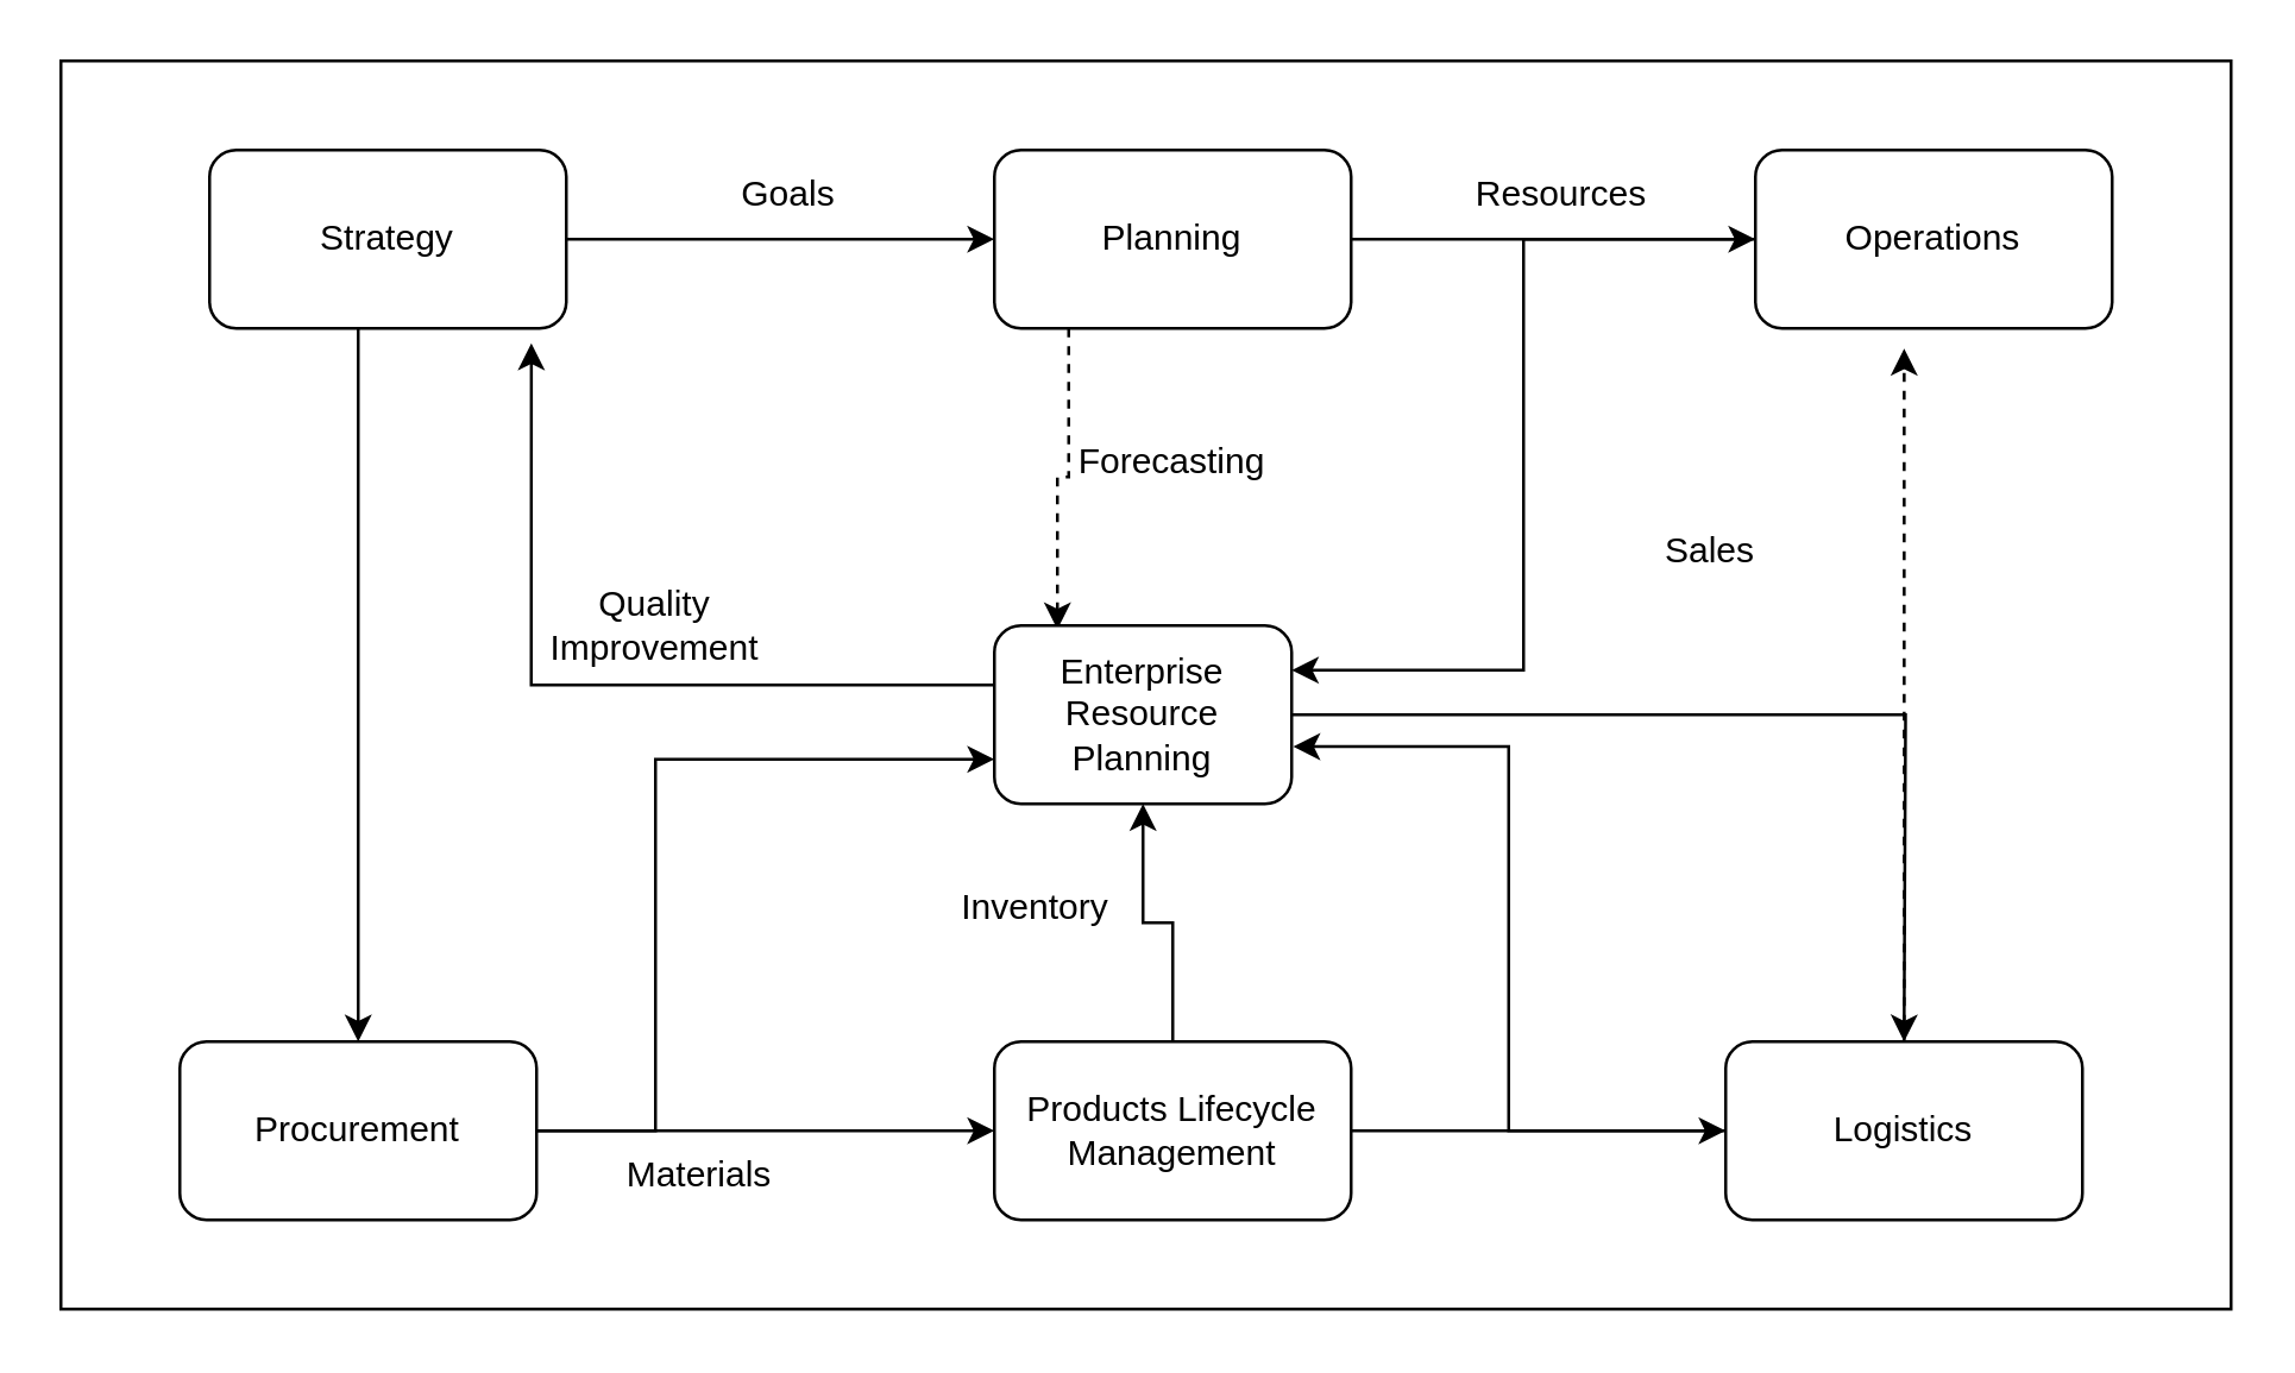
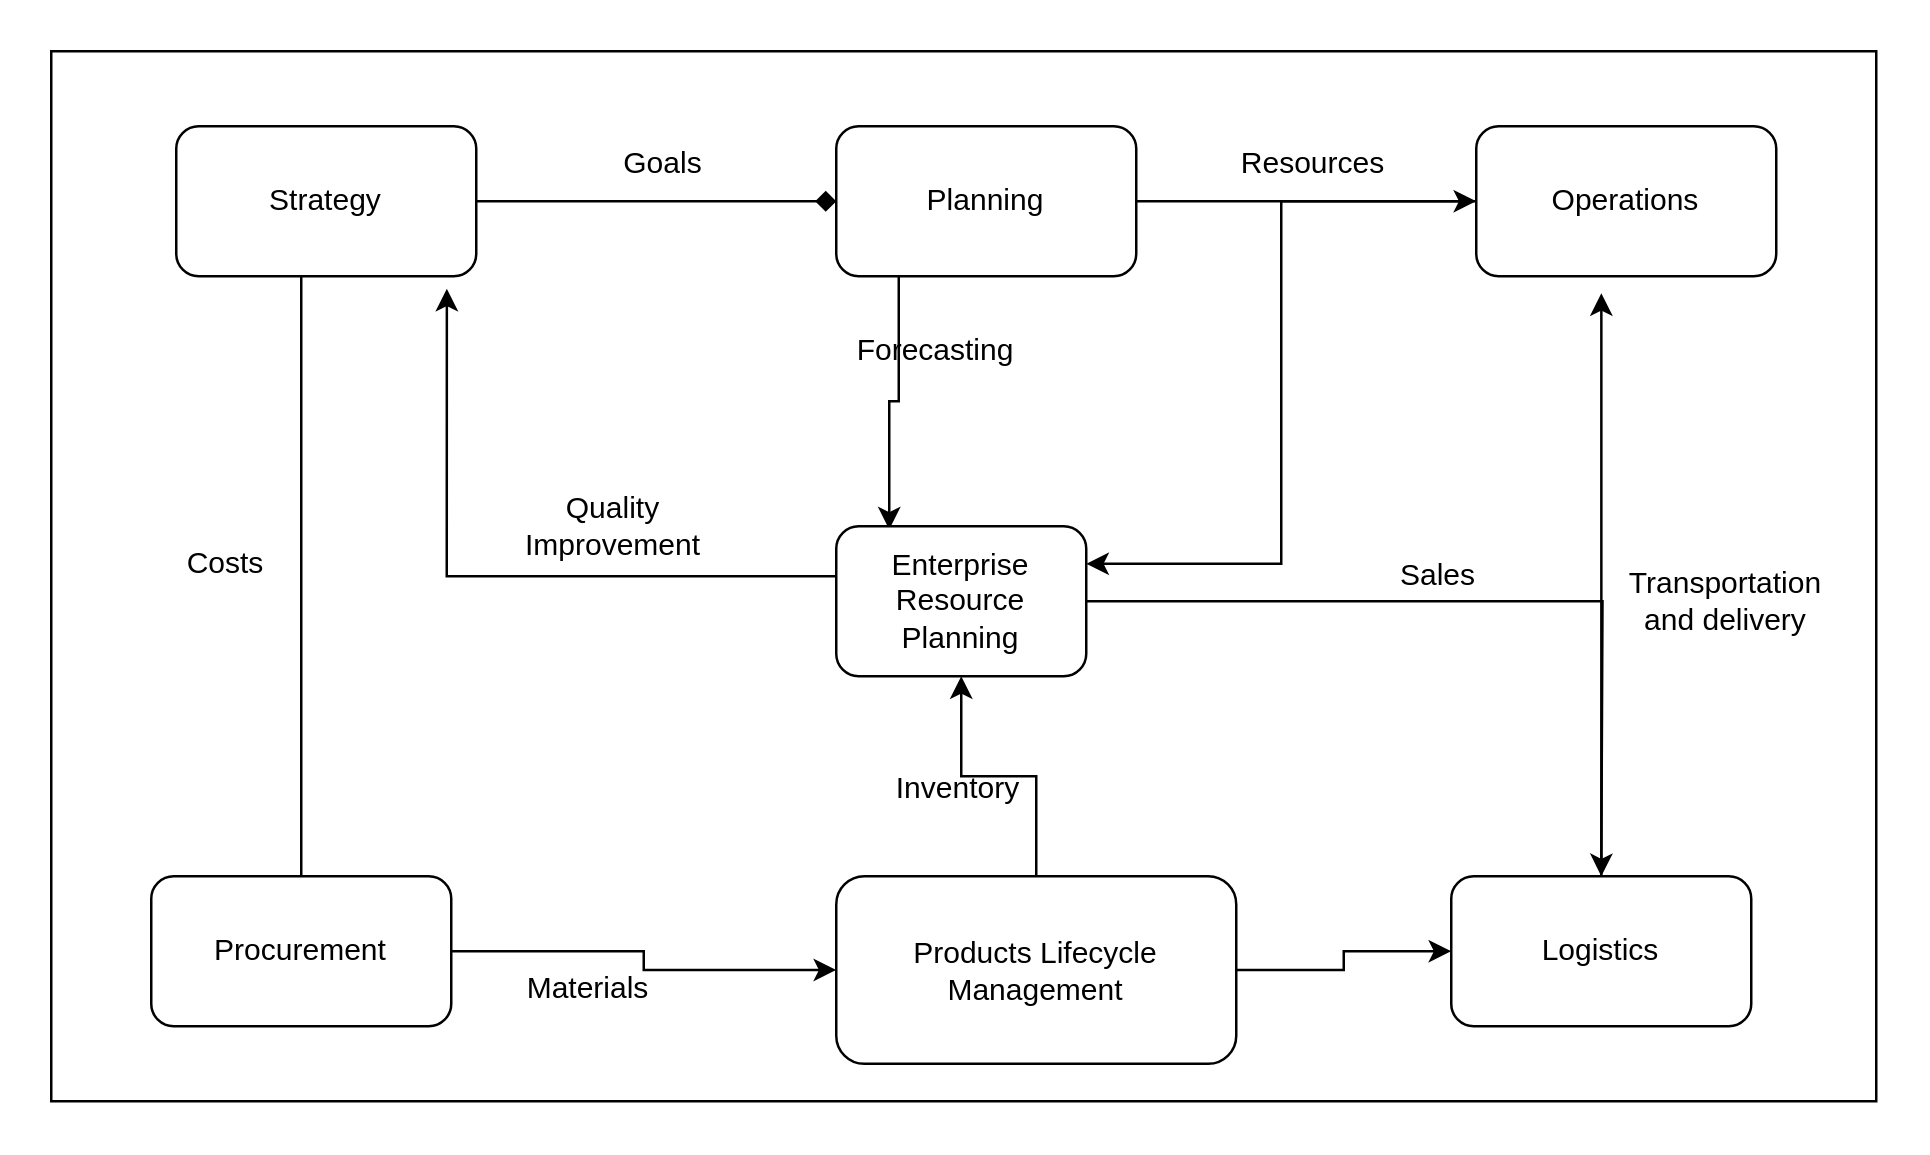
  <mxCell id="0" />
  <mxCell id="1" parent="0" />
  <mxCell id="2" value="" style="rounded=0;whiteSpace=wrap;html=1;" parent="1" vertex="1"><mxGeometry x="20" y="20" width="730" height="420" as="geometry" /></mxCell>
- <mxCell id="3" value="" style="edgeStyle=orthogonalEdgeStyle;rounded=0;orthogonalLoop=1;jettySize=auto;html=1;" parent="1" source="5" target="8" edge="1"><mxGeometry relative="1" as="geometry" /></mxCell>
- <mxCell id="4" style="edgeStyle=orthogonalEdgeStyle;rounded=0;orthogonalLoop=1;jettySize=auto;html=1;" parent="1" source="5" target="17" edge="1"><mxGeometry relative="1" as="geometry"><Array as="points"><mxPoint x="120" y="170" /><mxPoint x="120" y="170" /></Array></mxGeometry></mxCell>
+ <mxCell id="3" value="" style="edgeStyle=orthogonalEdgeStyle;rounded=0;orthogonalLoop=1;jettySize=auto;html=1;endArrow=diamond;" parent="1" source="5" target="8" edge="1"><mxGeometry relative="1" as="geometry" /></mxCell>
+ <mxCell id="4" style="edgeStyle=orthogonalEdgeStyle;rounded=0;orthogonalLoop=1;jettySize=auto;html=1;endArrow=none;" parent="1" source="5" target="17" edge="1"><mxGeometry relative="1" as="geometry"><Array as="points"><mxPoint x="120" y="170" /><mxPoint x="120" y="170" /></Array></mxGeometry></mxCell>
  <mxCell id="5" value="Strategy " style="rounded=1;whiteSpace=wrap;html=1;" parent="1" vertex="1"><mxGeometry x="70" y="50" width="120" height="60" as="geometry" /></mxCell>
  <mxCell id="6" value="" style="edgeStyle=orthogonalEdgeStyle;rounded=0;orthogonalLoop=1;jettySize=auto;html=1;" parent="1" source="8" target="10" edge="1"><mxGeometry relative="1" as="geometry" /></mxCell>
- <mxCell id="7" style="edgeStyle=orthogonalEdgeStyle;rounded=0;orthogonalLoop=1;jettySize=auto;html=1;entryX=0.212;entryY=0.022;entryDx=0;entryDy=0;entryPerimeter=0;dashed=1;" parent="1" source="8" target="19" edge="1"><mxGeometry relative="1" as="geometry"><Array as="points"><mxPoint x="359" y="160" /></Array></mxGeometry></mxCell>
+ <mxCell id="7" style="edgeStyle=orthogonalEdgeStyle;rounded=0;orthogonalLoop=1;jettySize=auto;html=1;entryX=0.212;entryY=0.022;entryDx=0;entryDy=0;entryPerimeter=0;" parent="1" source="8" target="19" edge="1"><mxGeometry relative="1" as="geometry"><Array as="points"><mxPoint x="359" y="160" /></Array></mxGeometry></mxCell>
  <mxCell id="8" value="&lt;div&gt;Planning &lt;/div&gt;" style="rounded=1;whiteSpace=wrap;html=1;" parent="1" vertex="1"><mxGeometry x="334" y="50" width="120" height="60" as="geometry" /></mxCell>
  <mxCell id="9" style="edgeStyle=orthogonalEdgeStyle;rounded=0;orthogonalLoop=1;jettySize=auto;html=1;entryX=1;entryY=0.25;entryDx=0;entryDy=0;" parent="1" source="10" target="19" edge="1"><mxGeometry relative="1" as="geometry" /></mxCell>
  <mxCell id="10" value="Operations " style="rounded=1;whiteSpace=wrap;html=1;" parent="1" vertex="1"><mxGeometry x="590" y="50" width="120" height="60" as="geometry" /></mxCell>
  <mxCell id="11" value="Logistics" style="rounded=1;whiteSpace=wrap;html=1;" parent="1" vertex="1"><mxGeometry x="580" y="350" width="120" height="60" as="geometry" /></mxCell>
  <mxCell id="12" value="" style="edgeStyle=orthogonalEdgeStyle;rounded=0;orthogonalLoop=1;jettySize=auto;html=1;" parent="1" source="14" target="19" edge="1"><mxGeometry relative="1" as="geometry" /></mxCell>
  <mxCell id="13" style="edgeStyle=orthogonalEdgeStyle;rounded=0;orthogonalLoop=1;jettySize=auto;html=1;" parent="1" source="14" target="11" edge="1"><mxGeometry relative="1" as="geometry" /></mxCell>
- <mxCell id="14" value="Products Lifecycle Management " style="rounded=1;whiteSpace=wrap;html=1;" parent="1" vertex="1"><mxGeometry x="334" y="350" width="120" height="60" as="geometry" /></mxCell>
- <mxCell id="15" style="edgeStyle=orthogonalEdgeStyle;rounded=0;orthogonalLoop=1;jettySize=auto;html=1;entryX=0;entryY=0.75;entryDx=0;entryDy=0;" parent="1" source="17" target="19" edge="1"><mxGeometry relative="1" as="geometry"><Array as="points"><mxPoint x="220" y="380" /><mxPoint x="220" y="255" /></Array></mxGeometry></mxCell>
+ <mxCell id="14" value="Products Lifecycle Management " style="rounded=1;whiteSpace=wrap;html=1;" parent="1" vertex="1"><mxGeometry x="334" y="350" width="160" height="75" as="geometry" /></mxCell>
  <mxCell id="16" style="edgeStyle=orthogonalEdgeStyle;rounded=0;orthogonalLoop=1;jettySize=auto;html=1;" parent="1" source="17" target="14" edge="1"><mxGeometry relative="1" as="geometry" /></mxCell>
  <mxCell id="17" value="Procurement" style="rounded=1;whiteSpace=wrap;html=1;" parent="1" vertex="1"><mxGeometry x="60" y="350" width="120" height="60" as="geometry" /></mxCell>
  <mxCell id="18" style="edgeStyle=orthogonalEdgeStyle;rounded=0;orthogonalLoop=1;jettySize=auto;html=1;" parent="1" source="19" edge="1"><mxGeometry relative="1" as="geometry"><mxPoint x="640" y="350" as="targetPoint" /></mxGeometry></mxCell>
  <mxCell id="19" value="Enterprise Resource Planning " style="rounded=1;whiteSpace=wrap;html=1;" parent="1" vertex="1"><mxGeometry x="334" y="210" width="100" height="60" as="geometry" /></mxCell>
  <mxCell id="20" value="Goals" style="text;html=1;align=center;verticalAlign=middle;whiteSpace=wrap;rounded=0;" parent="1" vertex="1"><mxGeometry x="180" y="50" width="170" height="30" as="geometry" /></mxCell>
- <mxCell id="21" value="Forecasting" style="text;html=1;align=center;verticalAlign=middle;whiteSpace=wrap;rounded=0;" parent="1" vertex="1"><mxGeometry x="364" y="140" width="60" height="30" as="geometry" /></mxCell>
+ <mxCell id="21" value="Forecasting" style="text;html=1;align=center;verticalAlign=middle;whiteSpace=wrap;rounded=0;" parent="1" vertex="1"><mxGeometry x="344" y="125" width="60" height="30" as="geometry" /></mxCell>
  <mxCell id="22" value="Resources" style="text;html=1;align=center;verticalAlign=middle;whiteSpace=wrap;rounded=0;" parent="1" vertex="1"><mxGeometry x="440" y="50" width="170" height="30" as="geometry" /></mxCell>
  <mxCell id="23" style="edgeStyle=orthogonalEdgeStyle;rounded=0;orthogonalLoop=1;jettySize=auto;html=1;entryX=0.902;entryY=1.083;entryDx=0;entryDy=0;entryPerimeter=0;" parent="1" source="19" target="5" edge="1"><mxGeometry relative="1" as="geometry"><Array as="points"><mxPoint x="178" y="230" /></Array></mxGeometry></mxCell>
+ <mxCell id="24" value="Costs" style="text;html=1;align=center;verticalAlign=middle;whiteSpace=wrap;rounded=0;" parent="1" vertex="1"><mxGeometry x="60" y="210" width="60" height="30" as="geometry" /></mxCell>
  <mxCell id="25" value="Materials" style="text;html=1;align=center;verticalAlign=middle;whiteSpace=wrap;rounded=0;" parent="1" vertex="1"><mxGeometry x="170" y="380" width="130" height="30" as="geometry" /></mxCell>
- <mxCell id="26" value="Inventory" style="text;html=1;align=center;verticalAlign=middle;whiteSpace=wrap;rounded=0;" parent="1" vertex="1"><mxGeometry x="290" y="290" width="116" height="30" as="geometry" /></mxCell>
- <mxCell id="27" style="edgeStyle=orthogonalEdgeStyle;rounded=0;orthogonalLoop=1;jettySize=auto;html=1;entryX=0.417;entryY=1.113;entryDx=0;entryDy=0;entryPerimeter=0;dashed=1;" parent="1" source="11" target="10" edge="1"><mxGeometry relative="1" as="geometry" /></mxCell>
- <mxCell id="29" style="edgeStyle=orthogonalEdgeStyle;rounded=0;orthogonalLoop=1;jettySize=auto;html=1;entryX=1.005;entryY=0.679;entryDx=0;entryDy=0;entryPerimeter=0;" parent="1" source="11" target="19" edge="1"><mxGeometry relative="1" as="geometry" /></mxCell>
- <mxCell id="30" value="&lt;div&gt;Sales&lt;/div&gt;" style="text;html=1;align=center;verticalAlign=middle;whiteSpace=wrap;rounded=0;" parent="1" vertex="1"><mxGeometry x="510" y="170" width="130" height="30" as="geometry" /></mxCell>
- <mxCell id="31" value="Quality Improvement" style="text;html=1;align=center;verticalAlign=middle;whiteSpace=wrap;rounded=0;" vertex="1" parent="1"><mxGeometry x="190" y="195" width="60" height="30" as="geometry" /></mxCell>
+ <mxCell id="26" value="Inventory" style="text;html=1;align=center;verticalAlign=middle;whiteSpace=wrap;rounded=0;" parent="1" vertex="1"><mxGeometry x="325" y="300" width="116" height="30" as="geometry" /></mxCell>
+ <mxCell id="27" style="edgeStyle=orthogonalEdgeStyle;rounded=0;orthogonalLoop=1;jettySize=auto;html=1;entryX=0.417;entryY=1.113;entryDx=0;entryDy=0;entryPerimeter=0;" parent="1" source="11" target="10" edge="1"><mxGeometry relative="1" as="geometry" /></mxCell>
+ <mxCell id="28" value="Transportation and delivery" style="text;html=1;align=center;verticalAlign=middle;whiteSpace=wrap;rounded=0;" parent="1" vertex="1"><mxGeometry x="660" y="225" width="60" height="30" as="geometry" /></mxCell>
+ <mxCell id="30" value="&lt;div&gt;Sales&lt;/div&gt;" style="text;html=1;align=center;verticalAlign=middle;whiteSpace=wrap;rounded=0;" parent="1" vertex="1"><mxGeometry x="510" y="215" width="130" height="30" as="geometry" /></mxCell>
+ <mxCell id="31" value="Quality Improvement" style="text;html=1;align=center;verticalAlign=middle;whiteSpace=wrap;rounded=0;" vertex="1" parent="1"><mxGeometry x="215" y="195" width="60" height="30" as="geometry" /></mxCell>
